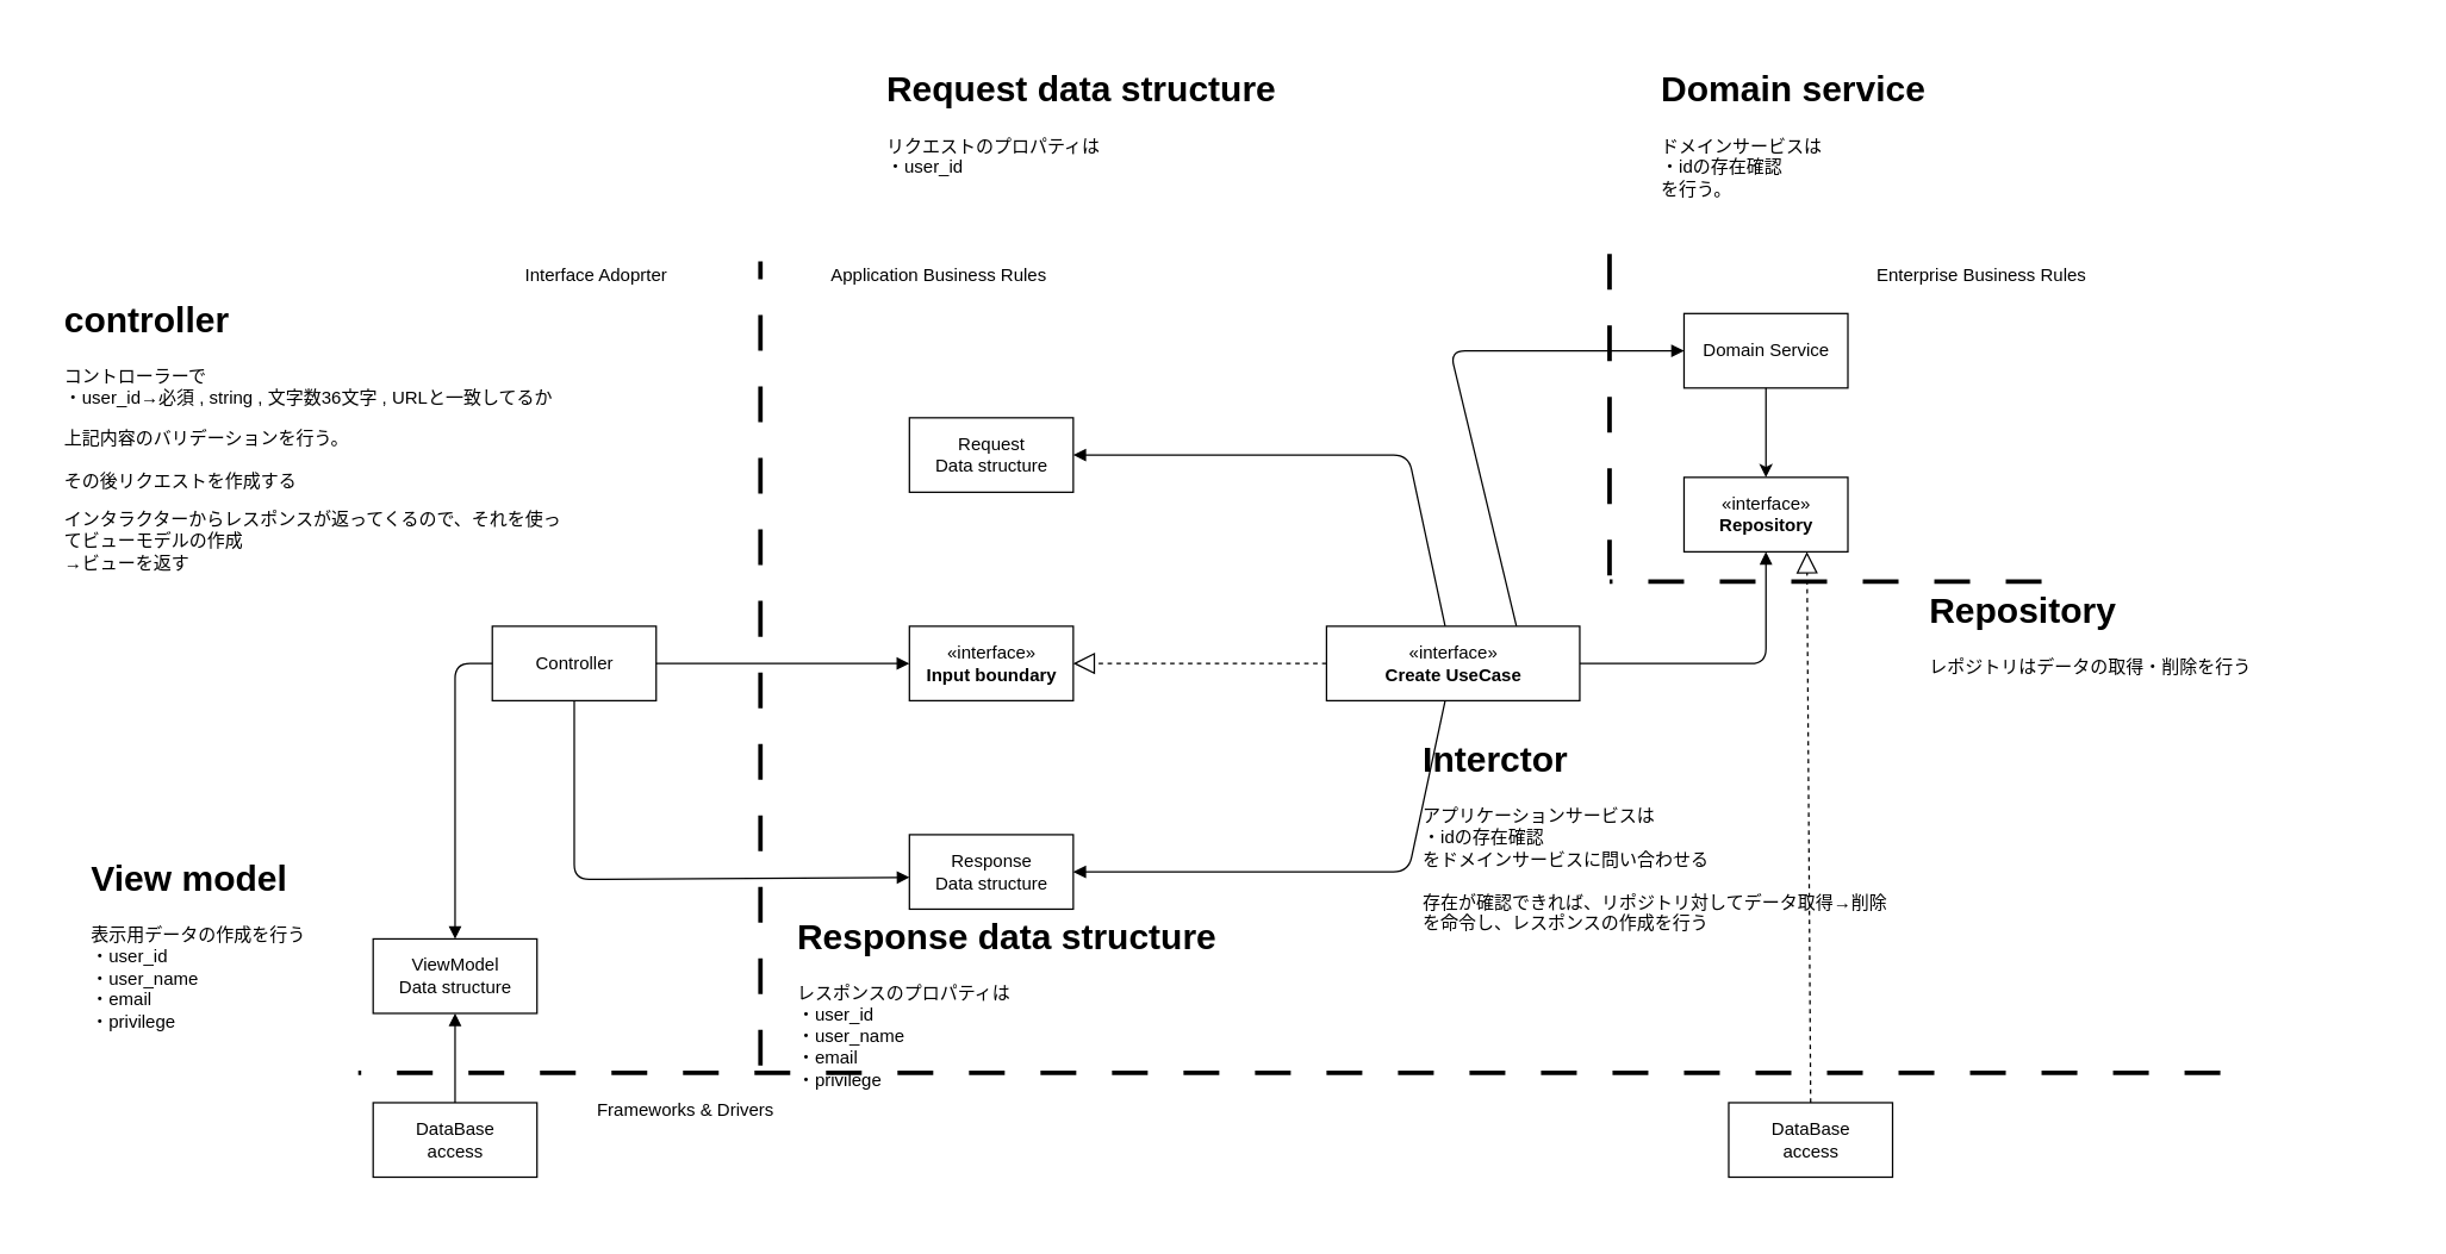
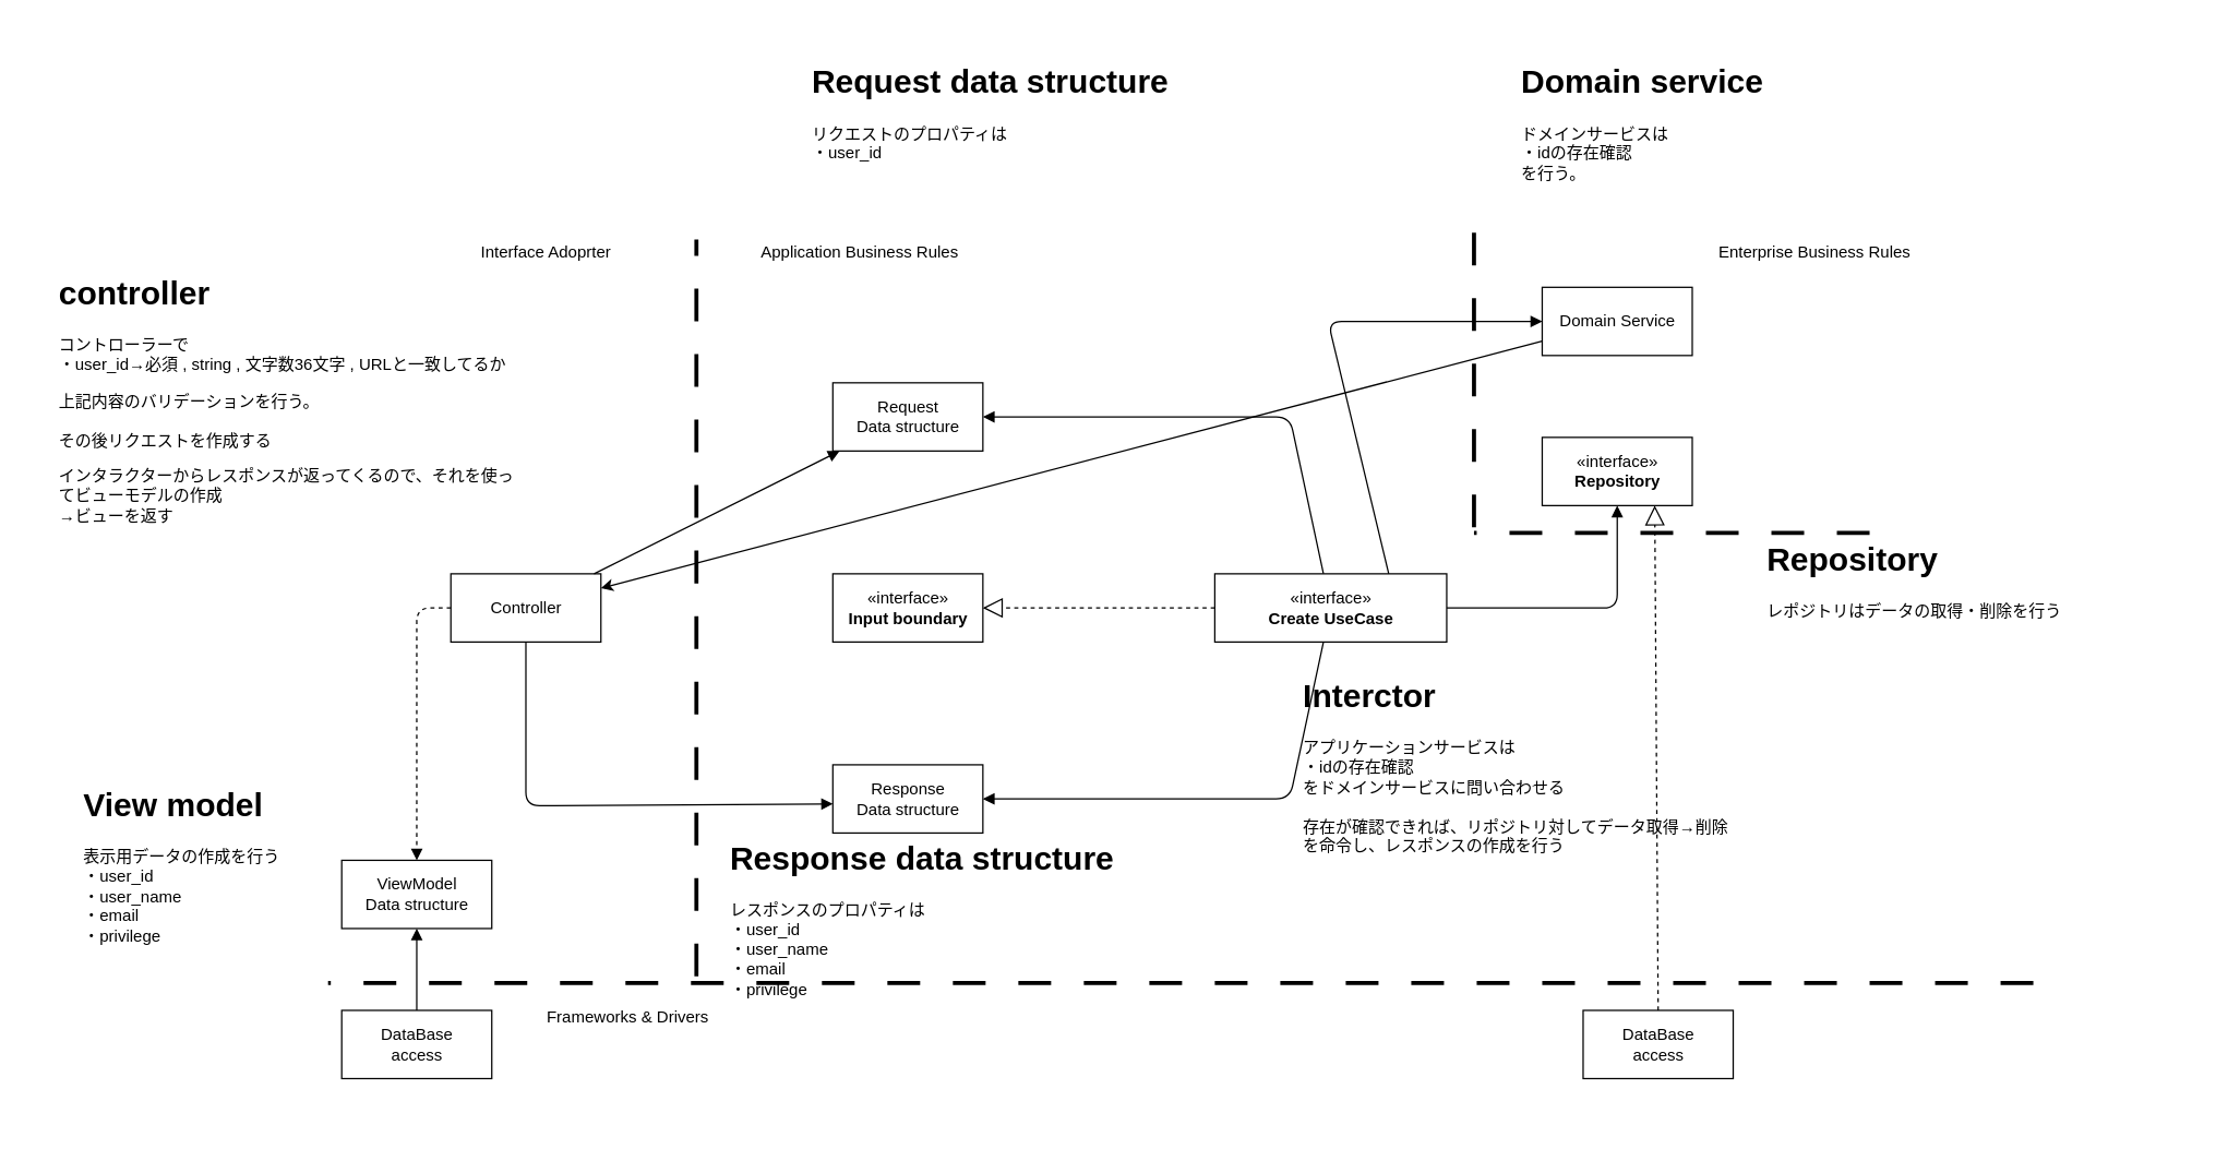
  <mxCell id="0" />
  <mxCell id="1" parent="0" />
  <mxCell id="2" value="" style="rounded=0;whiteSpace=wrap;html=1;strokeColor=none;" parent="1" vertex="1"><mxGeometry x="20" y="20" width="1520" height="800" as="geometry" /></mxCell>
  <mxCell id="3" value="Controller" style="html=1;" parent="1" vertex="1"><mxGeometry x="330" y="420" width="110" height="50" as="geometry" /></mxCell>
  <mxCell id="4" value="«interface»&lt;br&gt;&lt;b&gt;Input boundary&lt;/b&gt;" style="html=1;" parent="1" vertex="1"><mxGeometry x="610" y="420" width="110" height="50" as="geometry" /></mxCell>
  <mxCell id="5" value="Request&lt;br&gt;Data structure" style="html=1;" parent="1" vertex="1"><mxGeometry x="610" y="280" width="110" height="50" as="geometry" /></mxCell>
  <mxCell id="6" value="Response&lt;br&gt;Data structure" style="html=1;" parent="1" vertex="1"><mxGeometry x="610" y="560" width="110" height="50" as="geometry" /></mxCell>
  <mxCell id="7" value="" style="html=1;verticalAlign=bottom;labelBackgroundColor=none;endArrow=block;endFill=1;entryX=1;entryY=0.5;entryDx=0;entryDy=0;" parent="1" source="37" target="5" edge="1"><mxGeometry width="160" relative="1" as="geometry"><mxPoint x="945" y="420" as="sourcePoint" /><mxPoint x="720" y="440" as="targetPoint" /><Array as="points"><mxPoint x="945" y="305" /></Array></mxGeometry></mxCell>
  <mxCell id="8" value="" style="html=1;verticalAlign=bottom;labelBackgroundColor=none;endArrow=block;endFill=1;exitX=0.5;exitY=1;exitDx=0;exitDy=0;entryX=0.001;entryY=0.574;entryDx=0;entryDy=0;entryPerimeter=0;" parent="1" source="3" target="6" edge="1"><mxGeometry width="160" relative="1" as="geometry"><mxPoint x="560" y="440" as="sourcePoint" /><mxPoint x="720" y="440" as="targetPoint" /><Array as="points"><mxPoint x="385" y="590" /></Array></mxGeometry></mxCell>
  <mxCell id="9" value="" style="html=1;verticalAlign=bottom;labelBackgroundColor=none;endArrow=block;endFill=1;entryX=1;entryY=0.5;entryDx=0;entryDy=0;" parent="1" source="37" target="6" edge="1"><mxGeometry width="160" relative="1" as="geometry"><mxPoint x="945" y="470" as="sourcePoint" /><mxPoint x="710" y="490" as="targetPoint" /><Array as="points"><mxPoint x="945" y="585" /></Array></mxGeometry></mxCell>
- <mxCell id="10" value="" style="html=1;verticalAlign=bottom;labelBackgroundColor=none;endArrow=block;endFill=1;" parent="1" source="3" target="4" edge="1"><mxGeometry width="160" relative="1" as="geometry"><mxPoint x="550" y="490" as="sourcePoint" /><mxPoint x="710" y="490" as="targetPoint" /></mxGeometry></mxCell>
+ <mxCell id="10" value="" style="html=1;verticalAlign=bottom;labelBackgroundColor=none;endArrow=block;endFill=1;" parent="1" source="3" target="5" edge="1"><mxGeometry width="160" relative="1" as="geometry"><mxPoint x="550" y="490" as="sourcePoint" /><mxPoint x="710" y="490" as="targetPoint" /></mxGeometry></mxCell>
  <mxCell id="11" value="" style="endArrow=block;dashed=1;endFill=0;endSize=12;html=1;entryX=1;entryY=0.5;entryDx=0;entryDy=0;" parent="1" source="37" target="4" edge="1"><mxGeometry width="160" relative="1" as="geometry"><mxPoint x="890" y="445" as="sourcePoint" /><mxPoint x="710" y="490" as="targetPoint" /></mxGeometry></mxCell>
  <mxCell id="12" value="" style="endArrow=none;startArrow=none;endFill=0;startFill=0;endSize=8;html=1;verticalAlign=bottom;labelBackgroundColor=none;strokeWidth=3;dashed=1;dashPattern=8 8;" parent="1" edge="1"><mxGeometry width="160" relative="1" as="geometry"><mxPoint x="510" y="715" as="sourcePoint" /><mxPoint x="510" y="175" as="targetPoint" /></mxGeometry></mxCell>
  <mxCell id="13" value="" style="endArrow=none;startArrow=none;endFill=0;startFill=0;endSize=8;html=1;verticalAlign=bottom;labelBackgroundColor=none;strokeWidth=3;dashed=1;dashPattern=8 8;" parent="1" edge="1"><mxGeometry width="160" relative="1" as="geometry"><mxPoint x="1490" y="720" as="sourcePoint" /><mxPoint y="720" as="targetPoint" x="240" /></mxGeometry></mxCell>
  <mxCell id="14" value="" style="endArrow=none;startArrow=none;endFill=0;startFill=0;endSize=8;html=1;verticalAlign=bottom;labelBackgroundColor=none;strokeWidth=3;dashed=1;dashPattern=8 8;" parent="1" edge="1"><mxGeometry width="160" relative="1" as="geometry"><mxPoint x="1080" y="170" as="sourcePoint" /><mxPoint x="1080" y="400" as="targetPoint" /></mxGeometry></mxCell>
  <mxCell id="15" value="" style="endArrow=none;startArrow=none;endFill=0;startFill=0;endSize=8;html=1;verticalAlign=bottom;labelBackgroundColor=none;strokeWidth=3;dashed=1;dashPattern=8 8;" parent="1" edge="1"><mxGeometry width="160" relative="1" as="geometry"><mxPoint x="1370" y="390" as="sourcePoint" /><mxPoint x="1080" y="390" as="targetPoint" /></mxGeometry></mxCell>
  <mxCell id="16" value="«interface»&lt;br&gt;&lt;b&gt;Repository&lt;/b&gt;" style="html=1;" parent="1" vertex="1"><mxGeometry x="1130" y="320" width="110" height="50" as="geometry" /></mxCell>
  <mxCell id="17" value="Domain Service" style="html=1;" parent="1" vertex="1"><mxGeometry x="1130" y="210" width="110" height="50" as="geometry" /></mxCell>
  <mxCell id="18" value="" style="html=1;verticalAlign=bottom;labelBackgroundColor=none;endArrow=block;endFill=1;entryX=0.5;entryY=1;entryDx=0;entryDy=0;" parent="1" source="37" target="16" edge="1"><mxGeometry width="160" relative="1" as="geometry"><mxPoint x="1000" y="445" as="sourcePoint" /><mxPoint x="1110" y="500" as="targetPoint" /><Array as="points"><mxPoint x="1185" y="445" /></Array></mxGeometry></mxCell>
  <mxCell id="19" value="" style="html=1;verticalAlign=bottom;labelBackgroundColor=none;endArrow=block;endFill=1;entryX=0;entryY=0.5;entryDx=0;entryDy=0;exitX=0.75;exitY=0;exitDx=0;exitDy=0;" parent="1" source="37" target="17" edge="1"><mxGeometry width="160" relative="1" as="geometry"><mxPoint x="972.5" y="420" as="sourcePoint" /><mxPoint x="1060" y="259.17" as="targetPoint" /><Array as="points"><mxPoint x="973" y="235" /></Array></mxGeometry></mxCell>
  <mxCell id="20" value="DataBase&lt;br&gt;access" style="html=1;" parent="1" vertex="1"><mxGeometry x="1160" y="740" width="110" height="50" as="geometry" /></mxCell>
  <mxCell id="21" value="" style="endArrow=block;dashed=1;endFill=0;endSize=12;html=1;entryX=0.75;entryY=1;entryDx=0;entryDy=0;exitX=0.5;exitY=0;exitDx=0;exitDy=0;" parent="1" source="20" target="16" edge="1"><mxGeometry width="160" relative="1" as="geometry"><mxPoint x="900" y="455" as="sourcePoint" /><mxPoint x="730" y="455" as="targetPoint" /></mxGeometry></mxCell>
  <mxCell id="22" value="ViewModel&lt;br&gt;Data structure" style="html=1;" parent="1" vertex="1"><mxGeometry x="250" y="630" width="110" height="50" as="geometry" /></mxCell>
- <mxCell id="23" value="" style="html=1;verticalAlign=bottom;labelBackgroundColor=none;endArrow=block;endFill=1;exitX=0;exitY=0.5;exitDx=0;exitDy=0;entryX=0.5;entryY=0;entryDx=0;entryDy=0;" parent="1" source="3" target="22" edge="1"><mxGeometry width="160" relative="1" as="geometry"><mxPoint x="450" y="455" as="sourcePoint" /><mxPoint x="620" y="455" as="targetPoint" /><Array as="points"><mxPoint x="305" y="445" /></Array></mxGeometry></mxCell>
+ <mxCell id="23" value="" style="html=1;verticalAlign=bottom;labelBackgroundColor=none;endArrow=block;endFill=1;exitX=0;exitY=0.5;exitDx=0;exitDy=0;entryX=0.5;entryY=0;entryDx=0;entryDy=0;dashed=1;" parent="1" source="3" target="22" edge="1"><mxGeometry width="160" relative="1" as="geometry"><mxPoint x="450" y="455" as="sourcePoint" /><mxPoint x="620" y="455" as="targetPoint" /><Array as="points"><mxPoint x="305" y="445" /></Array></mxGeometry></mxCell>
  <mxCell id="24" value="DataBase&lt;br&gt;access" style="html=1;" parent="1" vertex="1"><mxGeometry x="250" y="740" width="110" height="50" as="geometry" /></mxCell>
  <mxCell id="25" value="" style="html=1;verticalAlign=bottom;labelBackgroundColor=none;endArrow=block;endFill=1;exitX=0.5;exitY=0;exitDx=0;exitDy=0;" parent="1" source="24" target="22" edge="1"><mxGeometry width="160" relative="1" as="geometry"><mxPoint x="450" y="455" as="sourcePoint" /><mxPoint x="620" y="455" as="targetPoint" /></mxGeometry></mxCell>
  <mxCell id="26" value="Enterprise Business Rules" style="text;html=1;strokeColor=none;fillColor=none;align=center;verticalAlign=middle;whiteSpace=wrap;rounded=0;" parent="1" vertex="1"><mxGeometry x="1250" y="170" width="160" height="30" as="geometry" /></mxCell>
  <mxCell id="27" value="Application Business Rules" style="text;html=1;strokeColor=none;fillColor=none;align=center;verticalAlign=middle;whiteSpace=wrap;rounded=0;" parent="1" vertex="1"><mxGeometry x="550" y="170" width="160" height="30" as="geometry" /></mxCell>
  <mxCell id="28" value="Interface Adoprter" style="text;html=1;strokeColor=none;fillColor=none;align=center;verticalAlign=middle;whiteSpace=wrap;rounded=0;" parent="1" vertex="1"><mxGeometry x="320" y="170" width="160" height="30" as="geometry" /></mxCell>
  <mxCell id="29" value="Frameworks &amp;amp; Drivers" style="text;html=1;strokeColor=none;fillColor=none;align=center;verticalAlign=middle;whiteSpace=wrap;rounded=0;" parent="1" vertex="1"><mxGeometry x="380" y="730" width="160" height="30" as="geometry" /></mxCell>
  <mxCell id="30" value="&lt;h1&gt;controller&lt;/h1&gt;&lt;p&gt;コントローラーで&lt;br&gt;・user_id→必須 , string , 文字数36文字 , URLと一致してるか&lt;br&gt;&lt;/p&gt;&lt;p&gt;上記内容のバリデーションを行う。&lt;br&gt;&lt;br&gt;その後リクエストを作成する&lt;/p&gt;&lt;p&gt;インタラクターからレスポンスが返ってくるので、それを使ってビューモデルの作成&lt;br&gt;→ビューを返す&lt;/p&gt;" style="text;html=1;strokeColor=none;fillColor=none;spacing=5;spacingTop=-20;whiteSpace=wrap;overflow=hidden;rounded=0;" parent="1" vertex="1"><mxGeometry x="38" y="195" width="342" height="235" as="geometry" /></mxCell>
  <mxCell id="31" value="&lt;h1&gt;Request data structure&lt;/h1&gt;&lt;div&gt;リクエストのプロパティは&lt;/div&gt;&lt;div&gt;&lt;span style=&quot;background-color: initial;&quot;&gt;・user_id&lt;br&gt;&lt;/span&gt;&lt;/div&gt;" style="text;html=1;strokeColor=none;fillColor=none;spacing=5;spacingTop=-20;whiteSpace=wrap;overflow=hidden;rounded=0;" parent="1" vertex="1"><mxGeometry x="590" y="40" width="310" height="140" as="geometry" /></mxCell>
  <mxCell id="32" value="&lt;h1&gt;Response data structure&lt;/h1&gt;&lt;div&gt;レスポンスのプロパティは&lt;/div&gt;&lt;div&gt;・user_id&lt;/div&gt;&lt;div&gt;&lt;div style=&quot;border-color: var(--border-color);&quot;&gt;&lt;span style=&quot;border-color: var(--border-color); background-color: initial;&quot;&gt;・user_name&lt;/span&gt;&lt;/div&gt;&lt;div style=&quot;border-color: var(--border-color);&quot;&gt;&lt;span style=&quot;border-color: var(--border-color); background-color: initial;&quot;&gt;・email&lt;/span&gt;&lt;/div&gt;&lt;div style=&quot;border-color: var(--border-color);&quot;&gt;&lt;span style=&quot;border-color: var(--border-color); background-color: initial;&quot;&gt;・privilege&lt;/span&gt;&lt;/div&gt;&lt;/div&gt;" style="text;html=1;strokeColor=none;fillColor=none;spacing=5;spacingTop=-20;whiteSpace=wrap;overflow=hidden;rounded=0;" parent="1" vertex="1"><mxGeometry x="530" y="609" width="310" height="151" as="geometry" /></mxCell>
  <mxCell id="33" value="&lt;h1&gt;Interctor&lt;/h1&gt;&lt;div&gt;アプリケーションサービスは&lt;/div&gt;&lt;div&gt;・idの存在確認&lt;/div&gt;&lt;div&gt;をドメインサービスに問い合わせる&lt;/div&gt;&lt;div&gt;&lt;br&gt;&lt;/div&gt;&lt;div&gt;存在が確認できれば、リポジトリ対してデータ取得→削除を命令し、レスポンスの作成を行う&lt;/div&gt;" style="text;html=1;strokeColor=none;fillColor=none;spacing=5;spacingTop=-20;whiteSpace=wrap;overflow=hidden;rounded=0;" parent="1" vertex="1"><mxGeometry x="950" y="490" width="330" height="160" as="geometry" /></mxCell>
  <mxCell id="34" value="&lt;h1&gt;Domain service&lt;/h1&gt;&lt;div&gt;ドメインサービスは&lt;/div&gt;&lt;div&gt;&lt;div style=&quot;border-color: var(--border-color);&quot;&gt;・idの存在確認&lt;/div&gt;&lt;/div&gt;&lt;div&gt;を行う。&lt;/div&gt;" style="text;html=1;strokeColor=none;fillColor=none;spacing=5;spacingTop=-20;whiteSpace=wrap;overflow=hidden;rounded=0;" parent="1" vertex="1"><mxGeometry x="1110" y="40" width="330" height="130" as="geometry" /></mxCell>
  <mxCell id="35" value="&lt;h1&gt;Repository&lt;/h1&gt;&lt;div&gt;レポジトリはデータの取得・削除を行う&lt;/div&gt;" style="text;html=1;strokeColor=none;fillColor=none;spacing=5;spacingTop=-20;whiteSpace=wrap;overflow=hidden;rounded=0;" parent="1" vertex="1"><mxGeometry x="1290" y="390" width="330" height="170" as="geometry" /></mxCell>
  <mxCell id="36" value="&lt;h1&gt;View model&lt;/h1&gt;&lt;div&gt;表示用データの作成を行う&lt;/div&gt;&lt;div&gt;&lt;div style=&quot;border-color: var(--border-color);&quot;&gt;・user_id&lt;/div&gt;&lt;div style=&quot;border-color: var(--border-color);&quot;&gt;&lt;div style=&quot;border-color: var(--border-color);&quot;&gt;&lt;span style=&quot;border-color: var(--border-color); background-color: initial;&quot;&gt;・user_name&lt;/span&gt;&lt;/div&gt;&lt;div style=&quot;border-color: var(--border-color);&quot;&gt;&lt;span style=&quot;border-color: var(--border-color); background-color: initial;&quot;&gt;・email&lt;/span&gt;&lt;/div&gt;&lt;div style=&quot;border-color: var(--border-color);&quot;&gt;&lt;span style=&quot;border-color: var(--border-color); background-color: initial;&quot;&gt;・privilege&lt;/span&gt;&lt;/div&gt;&lt;/div&gt;&lt;/div&gt;" style="text;html=1;strokeColor=none;fillColor=none;spacing=5;spacingTop=-20;whiteSpace=wrap;overflow=hidden;rounded=0;" parent="1" vertex="1"><mxGeometry x="56" y="570" width="310" height="140" as="geometry" /></mxCell>
  <mxCell id="37" value="«interface»&lt;br&gt;&lt;b&gt;Create UseCase&lt;/b&gt;" style="html=1;" parent="1" vertex="1"><mxGeometry x="890" y="420" width="170" height="50" as="geometry" /></mxCell>
- <mxCell id="38" value="" style="endArrow=classic;html=1;" parent="1" source="17" target="16" edge="1"><mxGeometry width="50" height="50" relative="1" as="geometry"><mxPoint x="730" y="500" as="sourcePoint" /><mxPoint x="780" y="450" as="targetPoint" /></mxGeometry></mxCell>
+ <mxCell id="38" value="" style="endArrow=classic;html=1;" parent="1" source="17" target="3" edge="1"><mxGeometry width="50" height="50" relative="1" as="geometry"><mxPoint x="730" y="500" as="sourcePoint" /><mxPoint x="780" y="450" as="targetPoint" /></mxGeometry></mxCell>
